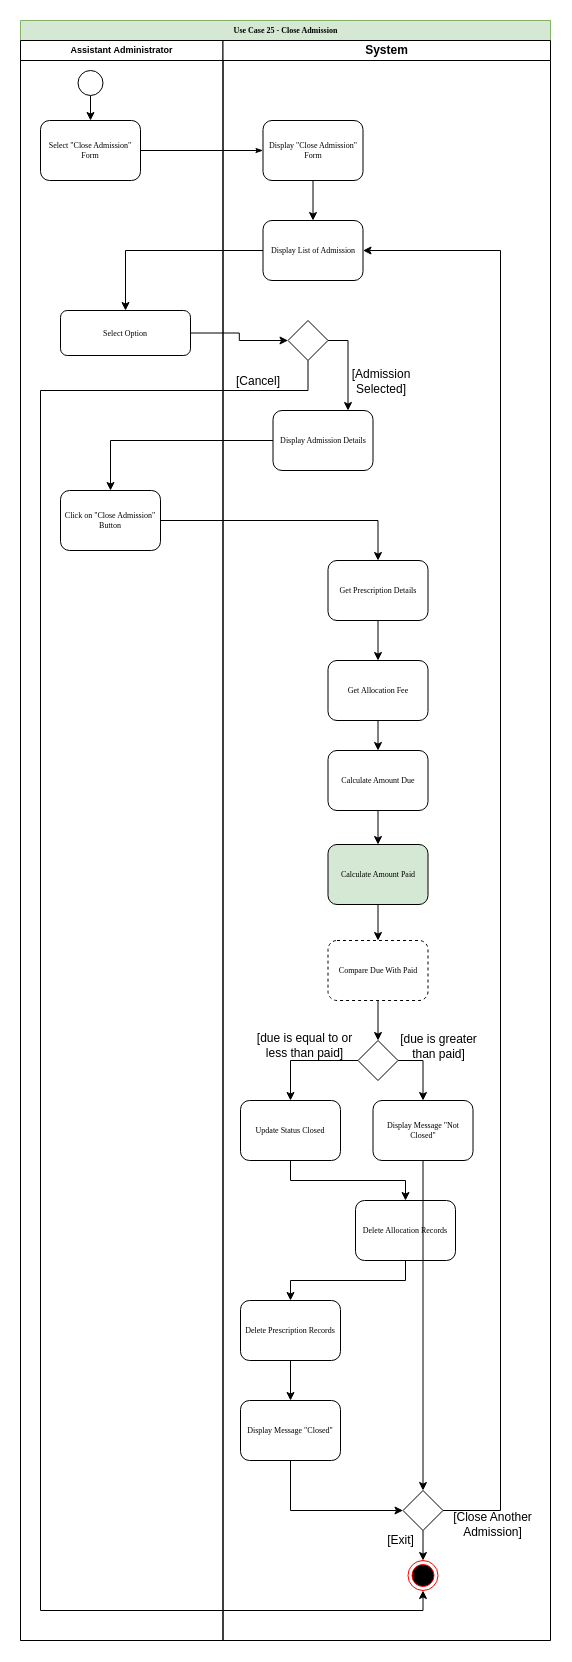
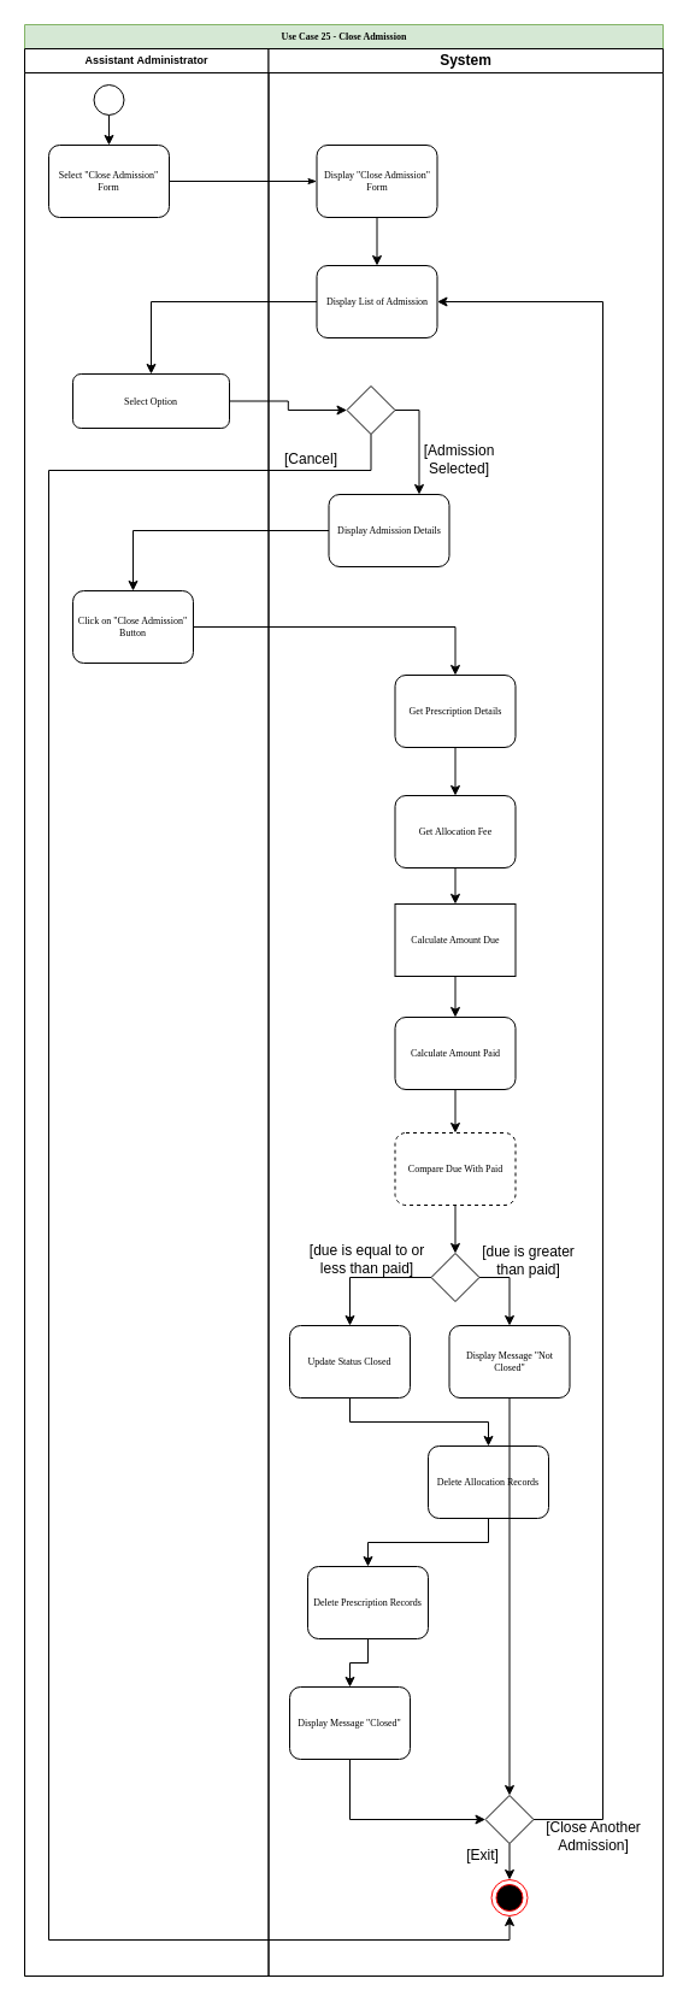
  <mxCell id="0" />
  <mxCell id="1" parent="0" />
  <mxCell id="2" value="Use Case 25 - Close Admission" style="swimlane;html=1;childLayout=stackLayout;startSize=20;rounded=0;shadow=0;labelBackgroundColor=none;strokeWidth=1;fontFamily=Verdana;fontSize=8;align=center;fillColor=#d5e8d4;strokeColor=#82b366;" parent="1" vertex="1"><mxGeometry x="20" y="20" width="530" height="1620" as="geometry" /></mxCell>
  <mxCell id="3" value="&lt;span lang=&quot;EN-NZ&quot; style=&quot;font-size: 9px ; font-family: &amp;#34;arial&amp;#34; , sans-serif&quot;&gt;Assistant&amp;nbsp;&lt;/span&gt;Administrator" style="swimlane;html=1;startSize=20;fontSize=9;" parent="2" vertex="1"><mxGeometry y="20" width="202.5" height="1600" as="geometry" /></mxCell>
  <mxCell id="4" value="" style="edgeStyle=orthogonalEdgeStyle;rounded=0;orthogonalLoop=1;jettySize=auto;html=1;" parent="3" source="5" target="6" edge="1"><mxGeometry relative="1" as="geometry" /></mxCell>
  <mxCell id="5" value="" style="ellipse;whiteSpace=wrap;html=1;aspect=fixed;" parent="3" vertex="1"><mxGeometry x="57.5" y="30" width="25" height="25" as="geometry" /></mxCell>
  <mxCell id="6" value="Select &quot;Close Admission&quot; Form" style="rounded=1;whiteSpace=wrap;html=1;shadow=0;labelBackgroundColor=none;strokeWidth=1;fontFamily=Verdana;fontSize=8;align=center;" parent="3" vertex="1"><mxGeometry x="20" y="80" width="100" height="60" as="geometry" /></mxCell>
  <mxCell id="7" value="Select Option" style="rounded=1;whiteSpace=wrap;html=1;shadow=0;labelBackgroundColor=none;strokeWidth=1;fontFamily=Verdana;fontSize=8;align=center;" parent="3" vertex="1"><mxGeometry x="40" y="270" width="130" height="45" as="geometry" /></mxCell>
  <mxCell id="8" value="Click on &quot;Close Admission&quot; Button" style="rounded=1;whiteSpace=wrap;html=1;shadow=0;labelBackgroundColor=none;strokeWidth=1;fontFamily=Verdana;fontSize=8;align=center;" parent="3" vertex="1"><mxGeometry x="40" y="450" width="100" height="60" as="geometry" /></mxCell>
  <mxCell id="9" style="edgeStyle=orthogonalEdgeStyle;rounded=1;html=1;labelBackgroundColor=none;startArrow=none;startFill=0;startSize=5;endArrow=classicThin;endFill=1;endSize=5;jettySize=auto;orthogonalLoop=1;strokeWidth=1;fontFamily=Verdana;fontSize=8" parent="2" source="6" target="32" edge="1"><mxGeometry relative="1" as="geometry" /></mxCell>
  <mxCell id="10" style="edgeStyle=orthogonalEdgeStyle;rounded=0;orthogonalLoop=1;jettySize=auto;html=1;exitX=0;exitY=0.5;exitDx=0;exitDy=0;entryX=0.5;entryY=0;entryDx=0;entryDy=0;fontSize=9;" parent="2" source="34" target="7" edge="1"><mxGeometry relative="1" as="geometry" /></mxCell>
  <mxCell id="11" style="edgeStyle=orthogonalEdgeStyle;rounded=0;orthogonalLoop=1;jettySize=auto;html=1;exitX=1;exitY=0.5;exitDx=0;exitDy=0;entryX=0;entryY=0.5;entryDx=0;entryDy=0;fontSize=9;" parent="2" source="7" target="22" edge="1"><mxGeometry relative="1" as="geometry" /></mxCell>
  <mxCell id="12" value="System" style="swimlane;html=1;startSize=20;" parent="2" vertex="1"><mxGeometry x="202.5" y="20" width="327.5" height="1600" as="geometry" /></mxCell>
  <mxCell id="13" style="edgeStyle=orthogonalEdgeStyle;rounded=0;orthogonalLoop=1;jettySize=auto;html=1;exitX=0.5;exitY=1;exitDx=0;exitDy=0;fontSize=9;entryX=0.5;entryY=0;entryDx=0;entryDy=0;" parent="12" source="28" target="27" edge="1"><mxGeometry relative="1" as="geometry"><mxPoint x="90" y="830" as="sourcePoint" /><mxPoint x="107.5" y="790" as="targetPoint" /></mxGeometry></mxCell>
  <mxCell id="14" value="[Cancel]" style="text;html=1;strokeColor=none;fillColor=none;align=center;verticalAlign=middle;whiteSpace=wrap;rounded=0;" parent="12" vertex="1"><mxGeometry y="331" width="70" height="20" as="geometry" /></mxCell>
  <mxCell id="15" style="edgeStyle=orthogonalEdgeStyle;rounded=0;orthogonalLoop=1;jettySize=auto;html=1;exitX=1;exitY=0.5;exitDx=0;exitDy=0;entryX=0.75;entryY=0;entryDx=0;entryDy=0;fontSize=9;" parent="12" source="22" target="36" edge="1"><mxGeometry relative="1" as="geometry" /></mxCell>
  <mxCell id="16" value="Display Message &quot;Closed&quot;" style="rounded=1;whiteSpace=wrap;html=1;shadow=0;labelBackgroundColor=none;strokeWidth=1;fontFamily=Verdana;fontSize=8;align=center;" parent="12" vertex="1"><mxGeometry x="17.5" y="1360" width="100" height="60" as="geometry" /></mxCell>
- <mxCell id="17" value="Delete Prescription Records" style="rounded=1;whiteSpace=wrap;html=1;shadow=0;labelBackgroundColor=none;strokeWidth=1;fontFamily=Verdana;fontSize=8;align=center;" parent="12" vertex="1"><mxGeometry x="17.5" y="1260" width="100" height="60" as="geometry" /></mxCell>
+ <mxCell id="17" value="Delete Prescription Records" style="rounded=1;whiteSpace=wrap;html=1;shadow=0;labelBackgroundColor=none;strokeWidth=1;fontFamily=Verdana;fontSize=8;align=center;" parent="12" vertex="1"><mxGeometry x="32.5" y="1260" width="100" height="60" as="geometry" /></mxCell>
  <mxCell id="18" value="Delete Allocation Records" style="rounded=1;whiteSpace=wrap;html=1;shadow=0;labelBackgroundColor=none;strokeWidth=1;fontFamily=Verdana;fontSize=8;align=center;" parent="12" vertex="1"><mxGeometry x="132.5" y="1160" width="100" height="60" as="geometry" /></mxCell>
  <mxCell id="19" value="Update Status Closed" style="rounded=1;whiteSpace=wrap;html=1;shadow=0;labelBackgroundColor=none;strokeWidth=1;fontFamily=Verdana;fontSize=8;align=center;" parent="12" vertex="1"><mxGeometry x="17.5" y="1060" width="100" height="60" as="geometry" /></mxCell>
  <mxCell id="20" value="[due is equal to or less than paid]" style="text;html=1;strokeColor=none;fillColor=none;align=center;verticalAlign=middle;whiteSpace=wrap;rounded=0;" parent="12" vertex="1"><mxGeometry x="30" y="995" width="102.5" height="20" as="geometry" /></mxCell>
  <mxCell id="21" style="edgeStyle=orthogonalEdgeStyle;rounded=0;orthogonalLoop=1;jettySize=auto;html=1;exitX=0.5;exitY=1;exitDx=0;exitDy=0;entryX=0.5;entryY=0;entryDx=0;entryDy=0;" parent="12" source="19" target="18" edge="1"><mxGeometry relative="1" as="geometry" /></mxCell>
  <mxCell id="22" value="" style="rhombus;whiteSpace=wrap;html=1;" parent="12" vertex="1"><mxGeometry x="65" y="280" width="40" height="40" as="geometry" /></mxCell>
  <mxCell id="23" style="edgeStyle=orthogonalEdgeStyle;rounded=0;orthogonalLoop=1;jettySize=auto;html=1;exitX=0.5;exitY=1;exitDx=0;exitDy=0;entryX=0.5;entryY=0;entryDx=0;entryDy=0;fontSize=9;" parent="12" source="32" target="34" edge="1"><mxGeometry relative="1" as="geometry" /></mxCell>
  <mxCell id="24" style="edgeStyle=orthogonalEdgeStyle;rounded=0;orthogonalLoop=1;jettySize=auto;html=1;exitX=0.5;exitY=1;exitDx=0;exitDy=0;entryX=0.5;entryY=0;entryDx=0;entryDy=0;" parent="12" source="18" target="17" edge="1"><mxGeometry relative="1" as="geometry" /></mxCell>
  <mxCell id="25" style="edgeStyle=orthogonalEdgeStyle;rounded=0;orthogonalLoop=1;jettySize=auto;html=1;exitX=0.5;exitY=1;exitDx=0;exitDy=0;entryX=0.5;entryY=0;entryDx=0;entryDy=0;" parent="12" source="17" target="16" edge="1"><mxGeometry relative="1" as="geometry" /></mxCell>
  <mxCell id="26" value="Compare Due With Paid" style="rounded=1;whiteSpace=wrap;html=1;shadow=0;labelBackgroundColor=none;strokeWidth=1;fontFamily=Verdana;fontSize=8;align=center;dashed=1;" parent="12" vertex="1"><mxGeometry x="105" y="900" width="100" height="60" as="geometry" /></mxCell>
- <mxCell id="27" value="Calculate Amount Paid" style="rounded=1;whiteSpace=wrap;html=1;shadow=0;labelBackgroundColor=none;strokeWidth=1;fontFamily=Verdana;fontSize=8;align=center;fillColor=#d5e8d4;" parent="12" vertex="1"><mxGeometry x="105" y="804" width="100" height="60" as="geometry" /></mxCell>
- <mxCell id="28" value="Calculate Amount Due" style="rounded=1;whiteSpace=wrap;html=1;shadow=0;labelBackgroundColor=none;strokeWidth=1;fontFamily=Verdana;fontSize=8;align=center;" parent="12" vertex="1"><mxGeometry x="105" y="710" width="100" height="60" as="geometry" /></mxCell>
+ <mxCell id="27" value="Calculate Amount Paid" style="rounded=1;whiteSpace=wrap;html=1;shadow=0;labelBackgroundColor=none;strokeWidth=1;fontFamily=Verdana;fontSize=8;align=center;" parent="12" vertex="1"><mxGeometry x="105" y="804" width="100" height="60" as="geometry" /></mxCell>
+ <mxCell id="28" value="Calculate Amount Due" style="whiteSpace=wrap;html=1;shadow=0;labelBackgroundColor=none;strokeWidth=1;fontFamily=Verdana;fontSize=8;align=center;rounded=0;" parent="12" vertex="1"><mxGeometry x="105" y="710" width="100" height="60" as="geometry" /></mxCell>
  <mxCell id="29" value="Get Allocation Fee" style="rounded=1;whiteSpace=wrap;html=1;shadow=0;labelBackgroundColor=none;strokeWidth=1;fontFamily=Verdana;fontSize=8;align=center;" parent="12" vertex="1"><mxGeometry x="105" y="620" width="100" height="60" as="geometry" /></mxCell>
  <mxCell id="30" value="Get Prescription Details" style="rounded=1;whiteSpace=wrap;html=1;shadow=0;labelBackgroundColor=none;strokeWidth=1;fontFamily=Verdana;fontSize=8;align=center;" parent="12" vertex="1"><mxGeometry x="105" y="520" width="100" height="60" as="geometry" /></mxCell>
  <mxCell id="31" style="edgeStyle=orthogonalEdgeStyle;rounded=0;orthogonalLoop=1;jettySize=auto;html=1;exitX=0.5;exitY=1;exitDx=0;exitDy=0;entryX=0.5;entryY=0;entryDx=0;entryDy=0;" parent="12" source="26" target="40" edge="1"><mxGeometry relative="1" as="geometry" /></mxCell>
  <mxCell id="32" value="Display &quot;Close Admission&quot; Form" style="rounded=1;whiteSpace=wrap;html=1;shadow=0;labelBackgroundColor=none;strokeWidth=1;fontFamily=Verdana;fontSize=8;align=center;" parent="12" vertex="1"><mxGeometry x="40" y="80" width="100" height="60" as="geometry" /></mxCell>
  <mxCell id="33" style="edgeStyle=orthogonalEdgeStyle;rounded=0;orthogonalLoop=1;jettySize=auto;html=1;exitX=0.5;exitY=1;exitDx=0;exitDy=0;entryX=0.5;entryY=0;entryDx=0;entryDy=0;" parent="12" source="30" target="29" edge="1"><mxGeometry relative="1" as="geometry"><mxPoint x="90" y="600" as="sourcePoint" /><mxPoint x="90" y="640" as="targetPoint" /></mxGeometry></mxCell>
  <mxCell id="34" value="Display List of Admission" style="rounded=1;whiteSpace=wrap;html=1;shadow=0;labelBackgroundColor=none;strokeWidth=1;fontFamily=Verdana;fontSize=8;align=center;" parent="12" vertex="1"><mxGeometry x="40" y="180" width="100" height="60" as="geometry" /></mxCell>
  <mxCell id="35" style="edgeStyle=orthogonalEdgeStyle;rounded=0;orthogonalLoop=1;jettySize=auto;html=1;exitX=0.5;exitY=1;exitDx=0;exitDy=0;entryX=0.5;entryY=0;entryDx=0;entryDy=0;" parent="12" source="27" target="26" edge="1"><mxGeometry relative="1" as="geometry" /></mxCell>
  <mxCell id="36" value="Display Admission Details" style="rounded=1;whiteSpace=wrap;html=1;shadow=0;labelBackgroundColor=none;strokeWidth=1;fontFamily=Verdana;fontSize=8;align=center;" parent="12" vertex="1"><mxGeometry x="50" y="370" width="100" height="60" as="geometry" /></mxCell>
  <mxCell id="37" style="edgeStyle=orthogonalEdgeStyle;rounded=0;orthogonalLoop=1;jettySize=auto;html=1;exitX=0.5;exitY=1;exitDx=0;exitDy=0;entryX=0.5;entryY=0;entryDx=0;entryDy=0;" parent="12" source="29" target="28" edge="1"><mxGeometry relative="1" as="geometry" /></mxCell>
  <mxCell id="38" style="edgeStyle=orthogonalEdgeStyle;rounded=0;orthogonalLoop=1;jettySize=auto;html=1;exitX=0;exitY=0.5;exitDx=0;exitDy=0;" parent="12" source="40" target="19" edge="1"><mxGeometry relative="1" as="geometry" /></mxCell>
  <mxCell id="39" style="edgeStyle=orthogonalEdgeStyle;rounded=0;orthogonalLoop=1;jettySize=auto;html=1;exitX=1;exitY=0.5;exitDx=0;exitDy=0;entryX=0.5;entryY=0;entryDx=0;entryDy=0;" parent="12" source="40" target="43" edge="1"><mxGeometry relative="1" as="geometry" /></mxCell>
  <mxCell id="40" value="" style="rhombus;whiteSpace=wrap;html=1;" parent="12" vertex="1"><mxGeometry x="135" y="1000" width="40" height="40" as="geometry" /></mxCell>
  <mxCell id="41" value="[Admission Selected]" style="text;html=1;strokeColor=none;fillColor=none;align=center;verticalAlign=middle;whiteSpace=wrap;rounded=0;" parent="12" vertex="1"><mxGeometry x="123" y="331" width="70" height="20" as="geometry" /></mxCell>
  <mxCell id="42" value="[Exit]" style="text;html=1;resizable=0;autosize=1;align=center;verticalAlign=middle;points=[];fillColor=none;strokeColor=none;rounded=0;" parent="12" vertex="1"><mxGeometry x="157.5" y="1490" width="40" height="20" as="geometry" /></mxCell>
  <mxCell id="43" value="Display Message &quot;Not Closed&quot;" style="rounded=1;whiteSpace=wrap;html=1;shadow=0;labelBackgroundColor=none;strokeWidth=1;fontFamily=Verdana;fontSize=8;align=center;" parent="12" vertex="1"><mxGeometry x="150" y="1060" width="100" height="60" as="geometry" /></mxCell>
  <mxCell id="44" value="[due is greater than paid]" style="text;html=1;strokeColor=none;fillColor=none;align=center;verticalAlign=middle;whiteSpace=wrap;rounded=0;" parent="12" vertex="1"><mxGeometry x="173" y="996" width="85" height="20" as="geometry" /></mxCell>
  <mxCell id="45" value="[Close Another Admission]" style="text;html=1;strokeColor=none;fillColor=none;align=center;verticalAlign=middle;whiteSpace=wrap;rounded=0;" parent="12" vertex="1"><mxGeometry x="227.5" y="1474" width="85" height="20" as="geometry" /></mxCell>
  <mxCell id="46" style="edgeStyle=orthogonalEdgeStyle;rounded=0;orthogonalLoop=1;jettySize=auto;html=1;exitX=0;exitY=0.5;exitDx=0;exitDy=0;entryX=0.5;entryY=0;entryDx=0;entryDy=0;" parent="2" source="36" target="8" edge="1"><mxGeometry relative="1" as="geometry" /></mxCell>
  <mxCell id="47" style="edgeStyle=orthogonalEdgeStyle;rounded=0;orthogonalLoop=1;jettySize=auto;html=1;exitX=1;exitY=0.5;exitDx=0;exitDy=0;entryX=0.5;entryY=0;entryDx=0;entryDy=0;" parent="2" source="8" target="30" edge="1"><mxGeometry relative="1" as="geometry" /></mxCell>
  <mxCell id="48" value="" style="ellipse;html=1;shape=endState;fillColor=#000000;strokeColor=#ff0000;" parent="1" vertex="1"><mxGeometry x="407.5" y="1560" width="30" height="30" as="geometry" /></mxCell>
  <mxCell id="49" style="edgeStyle=orthogonalEdgeStyle;rounded=0;orthogonalLoop=1;jettySize=auto;html=1;exitX=0.5;exitY=1;exitDx=0;exitDy=0;entryX=0.5;entryY=1;entryDx=0;entryDy=0;fontSize=9;" parent="1" source="22" target="48" edge="1"><mxGeometry relative="1" as="geometry"><Array as="points"><mxPoint x="308" y="390" /><mxPoint x="40" y="390" /><mxPoint x="40" y="1610" /><mxPoint x="423" y="1610" /></Array></mxGeometry></mxCell>
  <mxCell id="50" style="edgeStyle=orthogonalEdgeStyle;rounded=0;orthogonalLoop=1;jettySize=auto;html=1;exitX=0.5;exitY=1;exitDx=0;exitDy=0;entryX=0.5;entryY=0;entryDx=0;entryDy=0;" parent="1" source="52" target="48" edge="1"><mxGeometry relative="1" as="geometry" /></mxCell>
  <mxCell id="51" style="edgeStyle=orthogonalEdgeStyle;rounded=0;orthogonalLoop=1;jettySize=auto;html=1;exitX=1;exitY=0.5;exitDx=0;exitDy=0;entryX=1;entryY=0.5;entryDx=0;entryDy=0;" parent="1" source="52" target="34" edge="1"><mxGeometry relative="1" as="geometry"><Array as="points"><mxPoint x="500" y="1510" /><mxPoint x="500" y="250" /></Array></mxGeometry></mxCell>
  <mxCell id="52" value="" style="rhombus;whiteSpace=wrap;html=1;" parent="1" vertex="1"><mxGeometry x="402.5" y="1490" width="40" height="40" as="geometry" /></mxCell>
  <mxCell id="53" style="edgeStyle=orthogonalEdgeStyle;rounded=0;orthogonalLoop=1;jettySize=auto;html=1;exitX=0.5;exitY=1;exitDx=0;exitDy=0;entryX=0.5;entryY=0;entryDx=0;entryDy=0;" parent="1" source="43" target="52" edge="1"><mxGeometry relative="1" as="geometry" /></mxCell>
  <mxCell id="54" style="edgeStyle=orthogonalEdgeStyle;rounded=0;orthogonalLoop=1;jettySize=auto;html=1;exitX=0.5;exitY=1;exitDx=0;exitDy=0;entryX=0;entryY=0.5;entryDx=0;entryDy=0;" parent="1" source="16" target="52" edge="1"><mxGeometry relative="1" as="geometry" /></mxCell>
